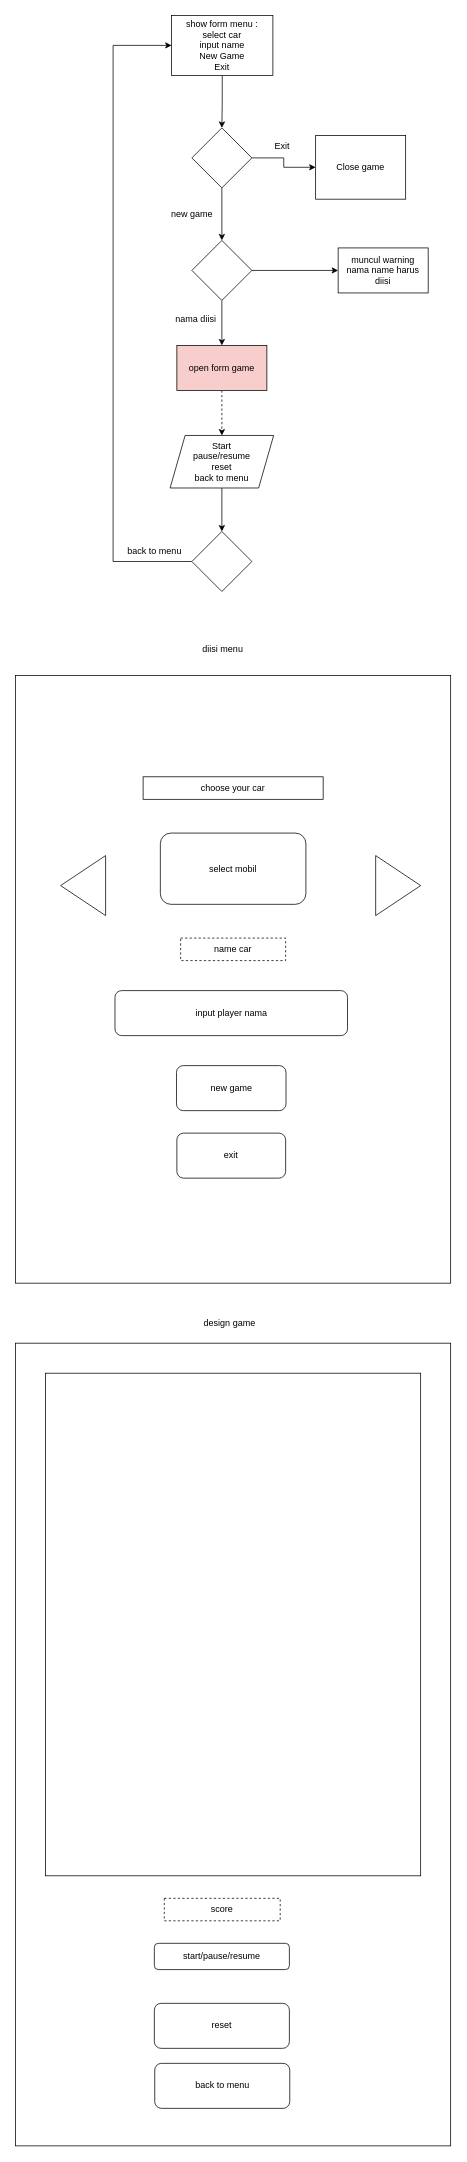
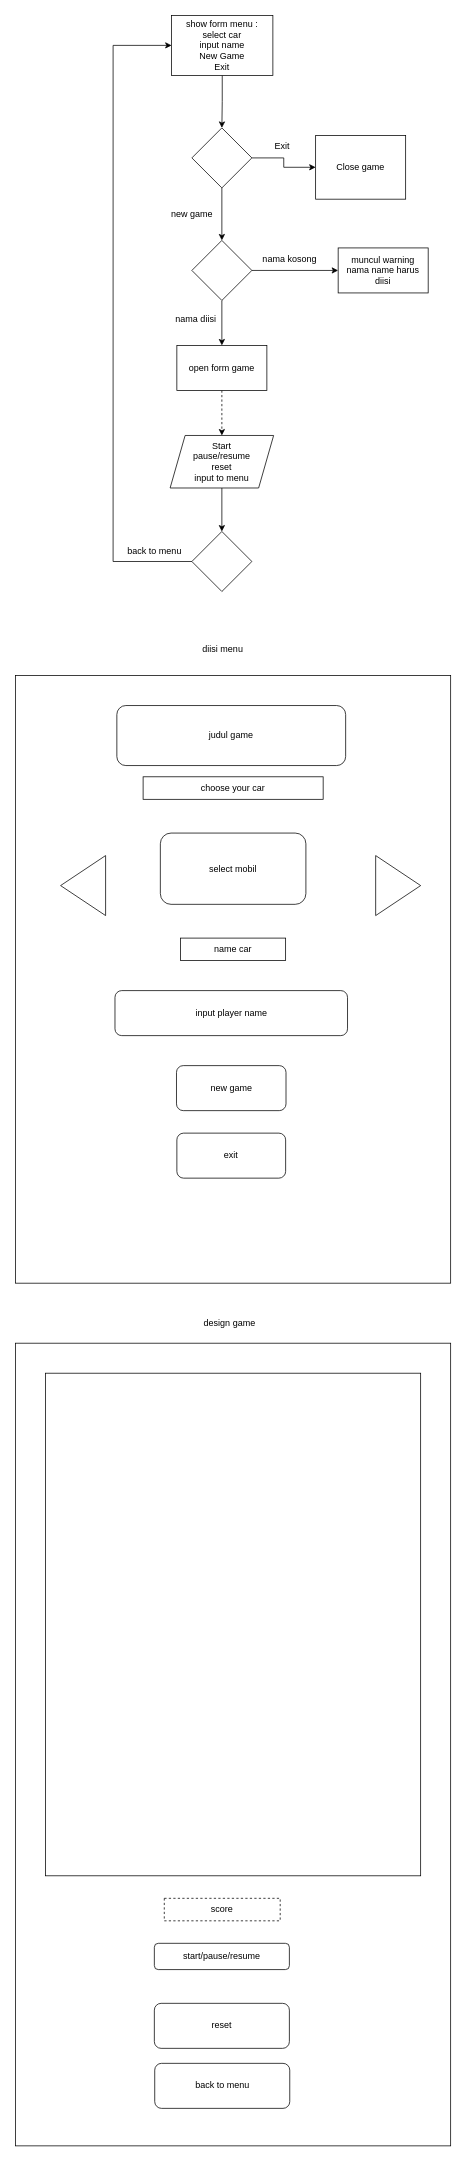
  <mxCell id="0" />
  <mxCell id="1" parent="0" />
  <mxCell id="2" style="edgeStyle=orthogonalEdgeStyle;rounded=0;orthogonalLoop=1;jettySize=auto;html=1;entryX=0.5;entryY=0;entryDx=0;entryDy=0;" edge="1" parent="1" source="3" target="6"><mxGeometry relative="1" as="geometry" /></mxCell>
  <mxCell id="3" value="show form menu :&lt;div&gt;select car&lt;br&gt;&lt;div&gt;input name&lt;/div&gt;&lt;div&gt;New Game&lt;/div&gt;&lt;div&gt;Exit&lt;/div&gt;&lt;/div&gt;" style="rounded=0;whiteSpace=wrap;html=1;" vertex="1" parent="1"><mxGeometry x="228" y="20" width="135" height="80" as="geometry" /></mxCell>
  <mxCell id="4" style="edgeStyle=orthogonalEdgeStyle;rounded=0;orthogonalLoop=1;jettySize=auto;html=1;exitX=1;exitY=0.5;exitDx=0;exitDy=0;entryX=0;entryY=0.5;entryDx=0;entryDy=0;" edge="1" parent="1" source="6" target="8"><mxGeometry relative="1" as="geometry" /></mxCell>
  <mxCell id="5" style="edgeStyle=orthogonalEdgeStyle;rounded=0;orthogonalLoop=1;jettySize=auto;html=1;exitX=0.5;exitY=1;exitDx=0;exitDy=0;entryX=0.5;entryY=0;entryDx=0;entryDy=0;" edge="1" parent="1" source="6" target="12"><mxGeometry relative="1" as="geometry" /></mxCell>
  <mxCell id="6" value="" style="rhombus;whiteSpace=wrap;html=1;" vertex="1" parent="1"><mxGeometry x="255" y="170" width="80" height="80" as="geometry" /></mxCell>
  <mxCell id="7" value="Exit" style="text;html=1;align=center;verticalAlign=middle;resizable=0;points=[];autosize=1;strokeColor=none;fillColor=none;" vertex="1" parent="1"><mxGeometry x="355" y="180" width="40" height="30" as="geometry" /></mxCell>
  <mxCell id="8" value="Close game" style="rounded=0;whiteSpace=wrap;html=1;" vertex="1" parent="1"><mxGeometry x="420" y="180" width="120" height="85" as="geometry" /></mxCell>
  <mxCell id="9" value="new game" style="text;html=1;align=center;verticalAlign=middle;resizable=0;points=[];autosize=1;strokeColor=none;fillColor=none;" vertex="1" parent="1"><mxGeometry x="215" y="270" width="80" height="30" as="geometry" /></mxCell>
  <mxCell id="10" style="edgeStyle=orthogonalEdgeStyle;rounded=0;orthogonalLoop=1;jettySize=auto;html=1;exitX=1;exitY=0.5;exitDx=0;exitDy=0;entryX=0;entryY=0.5;entryDx=0;entryDy=0;" edge="1" parent="1" source="12" target="13"><mxGeometry relative="1" as="geometry" /></mxCell>
  <mxCell id="11" style="edgeStyle=orthogonalEdgeStyle;rounded=0;orthogonalLoop=1;jettySize=auto;html=1;exitX=0.5;exitY=1;exitDx=0;exitDy=0;entryX=0.5;entryY=0;entryDx=0;entryDy=0;" edge="1" parent="1" source="12" target="17"><mxGeometry relative="1" as="geometry" /></mxCell>
  <mxCell id="12" value="" style="rhombus;whiteSpace=wrap;html=1;" vertex="1" parent="1"><mxGeometry x="255" y="320" width="80" height="80" as="geometry" /></mxCell>
  <mxCell id="13" value="muncul warning&lt;div&gt;nama name harus diisi&lt;/div&gt;" style="rounded=0;whiteSpace=wrap;html=1;" vertex="1" parent="1"><mxGeometry x="450" y="330" width="120" height="60" as="geometry" /></mxCell>
+ <mxCell id="14" value="nama kosong" style="text;html=1;align=center;verticalAlign=middle;resizable=0;points=[];autosize=1;strokeColor=none;fillColor=none;" vertex="1" parent="1"><mxGeometry x="335" y="330" width="100" height="30" as="geometry" /></mxCell>
  <mxCell id="15" value="nama diisi" style="text;html=1;align=center;verticalAlign=middle;resizable=0;points=[];autosize=1;strokeColor=none;fillColor=none;" vertex="1" parent="1"><mxGeometry x="220" y="410" width="80" height="30" as="geometry" /></mxCell>
  <mxCell id="16" style="edgeStyle=orthogonalEdgeStyle;rounded=0;orthogonalLoop=1;jettySize=auto;html=1;exitX=0.5;exitY=1;exitDx=0;exitDy=0;entryX=0.5;entryY=0;entryDx=0;entryDy=0;dashed=1;" edge="1" parent="1" source="17" target="19"><mxGeometry relative="1" as="geometry" /></mxCell>
- <mxCell id="17" value="open form game" style="rounded=0;whiteSpace=wrap;html=1;fillColor=#f8cecc;" vertex="1" parent="1"><mxGeometry x="235" y="460" width="120" height="60" as="geometry" /></mxCell>
+ <mxCell id="17" value="open form game" style="rounded=0;whiteSpace=wrap;html=1;" vertex="1" parent="1"><mxGeometry x="235" y="460" width="120" height="60" as="geometry" /></mxCell>
  <mxCell id="18" style="edgeStyle=orthogonalEdgeStyle;rounded=0;orthogonalLoop=1;jettySize=auto;html=1;entryX=0.5;entryY=0;entryDx=0;entryDy=0;" edge="1" parent="1" source="19" target="21"><mxGeometry relative="1" as="geometry" /></mxCell>
- <mxCell id="19" value="Start&lt;div&gt;pause/resume&lt;/div&gt;&lt;div&gt;reset&lt;/div&gt;&lt;div&gt;back to menu&lt;/div&gt;" style="shape=parallelogram;perimeter=parallelogramPerimeter;whiteSpace=wrap;html=1;fixedSize=1;" vertex="1" parent="1"><mxGeometry x="226" y="580" width="138" height="70" as="geometry" /></mxCell>
+ <mxCell id="19" value="Start&lt;div&gt;pause/resume&lt;/div&gt;&lt;div&gt;reset&lt;/div&gt;&lt;div&gt;input to menu&lt;/div&gt;" style="shape=parallelogram;perimeter=parallelogramPerimeter;whiteSpace=wrap;html=1;fixedSize=1;" vertex="1" parent="1"><mxGeometry x="226" y="580" width="138" height="70" as="geometry" /></mxCell>
  <mxCell id="20" style="edgeStyle=orthogonalEdgeStyle;rounded=0;orthogonalLoop=1;jettySize=auto;html=1;exitX=0;exitY=0.5;exitDx=0;exitDy=0;entryX=0;entryY=0.5;entryDx=0;entryDy=0;" edge="1" parent="1" source="21" target="3"><mxGeometry relative="1" as="geometry"><Array as="points"><mxPoint x="150" y="748" /><mxPoint x="150" y="60" /></Array></mxGeometry></mxCell>
  <mxCell id="21" value="" style="rhombus;whiteSpace=wrap;html=1;" vertex="1" parent="1"><mxGeometry x="255" y="708" width="80" height="80" as="geometry" /></mxCell>
  <mxCell id="22" value="back to menu" style="text;html=1;align=center;verticalAlign=middle;resizable=0;points=[];autosize=1;strokeColor=none;fillColor=none;" vertex="1" parent="1"><mxGeometry x="155" y="720" width="100" height="30" as="geometry" /></mxCell>
  <mxCell id="23" value="" style="rounded=0;whiteSpace=wrap;html=1;" vertex="1" parent="1"><mxGeometry x="20" y="900" width="580" height="810" as="geometry" /></mxCell>
  <mxCell id="24" value="diisi menu" style="text;html=1;align=center;verticalAlign=middle;resizable=0;points=[];autosize=1;strokeColor=none;fillColor=none;" vertex="1" parent="1"><mxGeometry x="250.5" y="850" width="90" height="30" as="geometry" /></mxCell>
+ <mxCell id="25" value="judul game" style="rounded=1;whiteSpace=wrap;html=1;" vertex="1" parent="1"><mxGeometry x="155" y="940" width="305" height="80" as="geometry" /></mxCell>
  <mxCell id="26" value="" style="triangle;whiteSpace=wrap;html=1;" vertex="1" parent="1"><mxGeometry x="500" y="1140" width="60" height="80" as="geometry" /></mxCell>
  <mxCell id="27" value="" style="triangle;whiteSpace=wrap;html=1;rotation=-180;" vertex="1" parent="1"><mxGeometry x="80" y="1140" width="60" height="80" as="geometry" /></mxCell>
  <mxCell id="28" value="select mobil" style="rounded=1;whiteSpace=wrap;html=1;" vertex="1" parent="1"><mxGeometry x="213" y="1110" width="194" height="95" as="geometry" /></mxCell>
- <mxCell id="29" value="input player nama" style="rounded=1;whiteSpace=wrap;html=1;" vertex="1" parent="1"><mxGeometry x="152.5" y="1320" width="310" height="60" as="geometry" /></mxCell>
+ <mxCell id="29" value="input player name" style="rounded=1;whiteSpace=wrap;html=1;" vertex="1" parent="1"><mxGeometry x="152.5" y="1320" width="310" height="60" as="geometry" /></mxCell>
  <mxCell id="30" value="new game" style="rounded=1;whiteSpace=wrap;html=1;" vertex="1" parent="1"><mxGeometry x="234.5" y="1420" width="146" height="60" as="geometry" /></mxCell>
  <mxCell id="31" value="exit" style="rounded=1;whiteSpace=wrap;html=1;" vertex="1" parent="1"><mxGeometry x="235" y="1510" width="145" height="60" as="geometry" /></mxCell>
- <mxCell id="32" value="name car" style="rounded=0;whiteSpace=wrap;html=1;dashed=1;" vertex="1" parent="1"><mxGeometry x="240" y="1250" width="140" height="30" as="geometry" /></mxCell>
+ <mxCell id="32" value="name car" style="rounded=0;whiteSpace=wrap;html=1;" vertex="1" parent="1"><mxGeometry x="240" y="1250" width="140" height="30" as="geometry" /></mxCell>
  <mxCell id="33" value="choose your car" style="rounded=0;whiteSpace=wrap;html=1;" vertex="1" parent="1"><mxGeometry x="190" y="1035" width="240" height="30" as="geometry" /></mxCell>
  <mxCell id="34" value="" style="rounded=0;whiteSpace=wrap;html=1;" vertex="1" parent="1"><mxGeometry x="20" y="1790" width="580" height="1070" as="geometry" /></mxCell>
  <mxCell id="35" value="design game" style="text;html=1;align=center;verticalAlign=middle;resizable=0;points=[];autosize=1;strokeColor=none;fillColor=none;" vertex="1" parent="1"><mxGeometry x="260" y="1748" width="90" height="30" as="geometry" /></mxCell>
  <mxCell id="36" value="score" style="rounded=0;whiteSpace=wrap;html=1;dashed=1;" vertex="1" parent="1"><mxGeometry x="218.25" y="2530" width="154.5" height="30" as="geometry" /></mxCell>
  <mxCell id="37" value="" style="rounded=0;whiteSpace=wrap;html=1;" vertex="1" parent="1"><mxGeometry x="60" y="1830" width="500" height="670" as="geometry" /></mxCell>
  <mxCell id="38" value="start/pause/resume" style="rounded=1;whiteSpace=wrap;html=1;" vertex="1" parent="1"><mxGeometry x="205" y="2590" width="180" height="35" as="geometry" /></mxCell>
  <mxCell id="39" value="reset" style="rounded=1;whiteSpace=wrap;html=1;" vertex="1" parent="1"><mxGeometry x="205" y="2670" width="180" height="60" as="geometry" /></mxCell>
  <mxCell id="40" value="back to menu" style="rounded=1;whiteSpace=wrap;html=1;" vertex="1" parent="1"><mxGeometry x="205.5" y="2750" width="180" height="60" as="geometry" /></mxCell>
